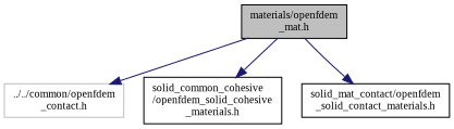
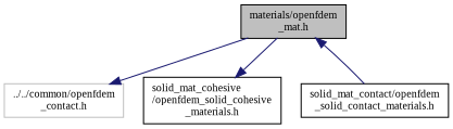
  digraph {
    fontname="Liberation Serif"
    node [color=black fillcolor=white fontname="Liberation Serif" fontsize=10 shape=record style=filled]
    edge [color=midnightblue fontname="Liberation Serif" fontsize=10 labelfontname=Helvetica labelfontsize=10 style=solid]
    n1 [fillcolor=grey75 fontcolor=black height=0.2 label="materials/openfdem\l_mat.h" width=0.4]
    n2 [color=grey75 height=0.2 label="../../common/openfdem\l_contact.h" width=0.4]
-   n3 [height=0.2 label="solid_common_cohesive\l/openfdem_solid_cohesive\l_materials.h" width=0.4]
+   n3 [height=0.2 label="solid_mat_cohesive\l/openfdem_solid_cohesive\l_materials.h" width=0.4]
    n4 [height=0.2 label="solid_mat_contact/openfdem\l_solid_contact_materials.h" width=0.4]
    n1 -> n2
    n1 -> n3
-   n1 -> n4
+   n4 -> n1
  }
